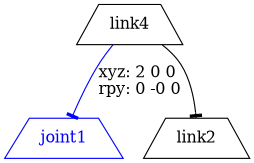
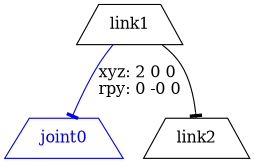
  digraph {
    fontname="DejaVu Serif"
    node [fontname="DejaVu Serif" shape=trapezium]
    edge [arrowhead=tee fontname="DejaVu Serif"]
-   n1 [label=link4]
-   joint1 [color=blue fontcolor=blue]
+   n1 [label=link1]
+   joint1 [color=blue fontcolor=blue label=joint0]
    n3 [label=link2]
    n1 -> joint1 [color=blue label="xyz: 2 0 0 \nrpy: 0 -0 0"]
    n1 -> n3 [color=black]
  }
